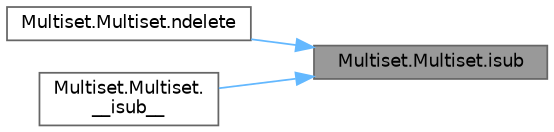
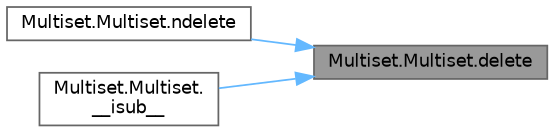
  digraph {
    rankdir=RL
    node [color=grey40 fillcolor=white fontname=Helvetica fontsize=10 shape=box style=filled]
    edge [color=steelblue1 dir=back fontname=Helvetica fontsize=10 labelfontname=Helvetica labelfontsize=10 style=solid]
-   n1 [color=gray40 fillcolor=grey60 fontcolor=black height=0.2 label="Multiset.Multiset.isub" width=0.4]
+   n1 [color=gray40 fillcolor=grey60 fontcolor=black height=0.2 label="Multiset.Multiset.delete" width=0.4]
    n2 [height=0.2 label="Multiset.Multiset.ndelete" width=0.4]
    n3 [height=0.2 label="Multiset.Multiset.\l__isub__" width=0.4]
    n1 -> n2
    n1 -> n3
  }
